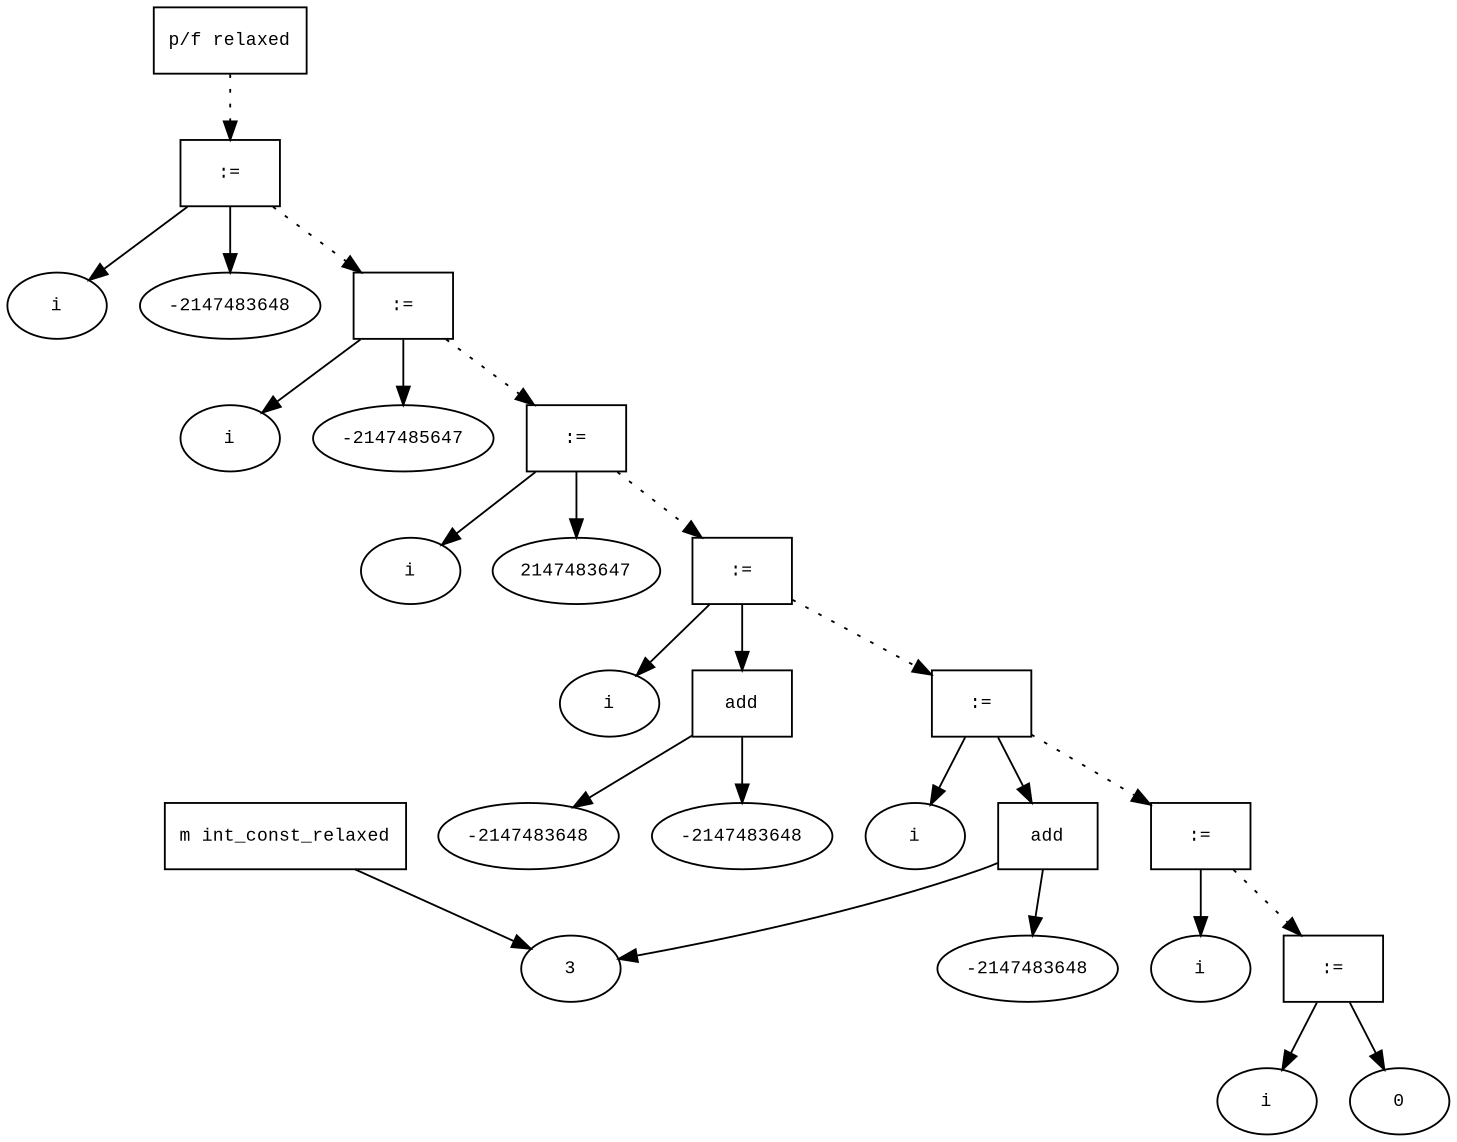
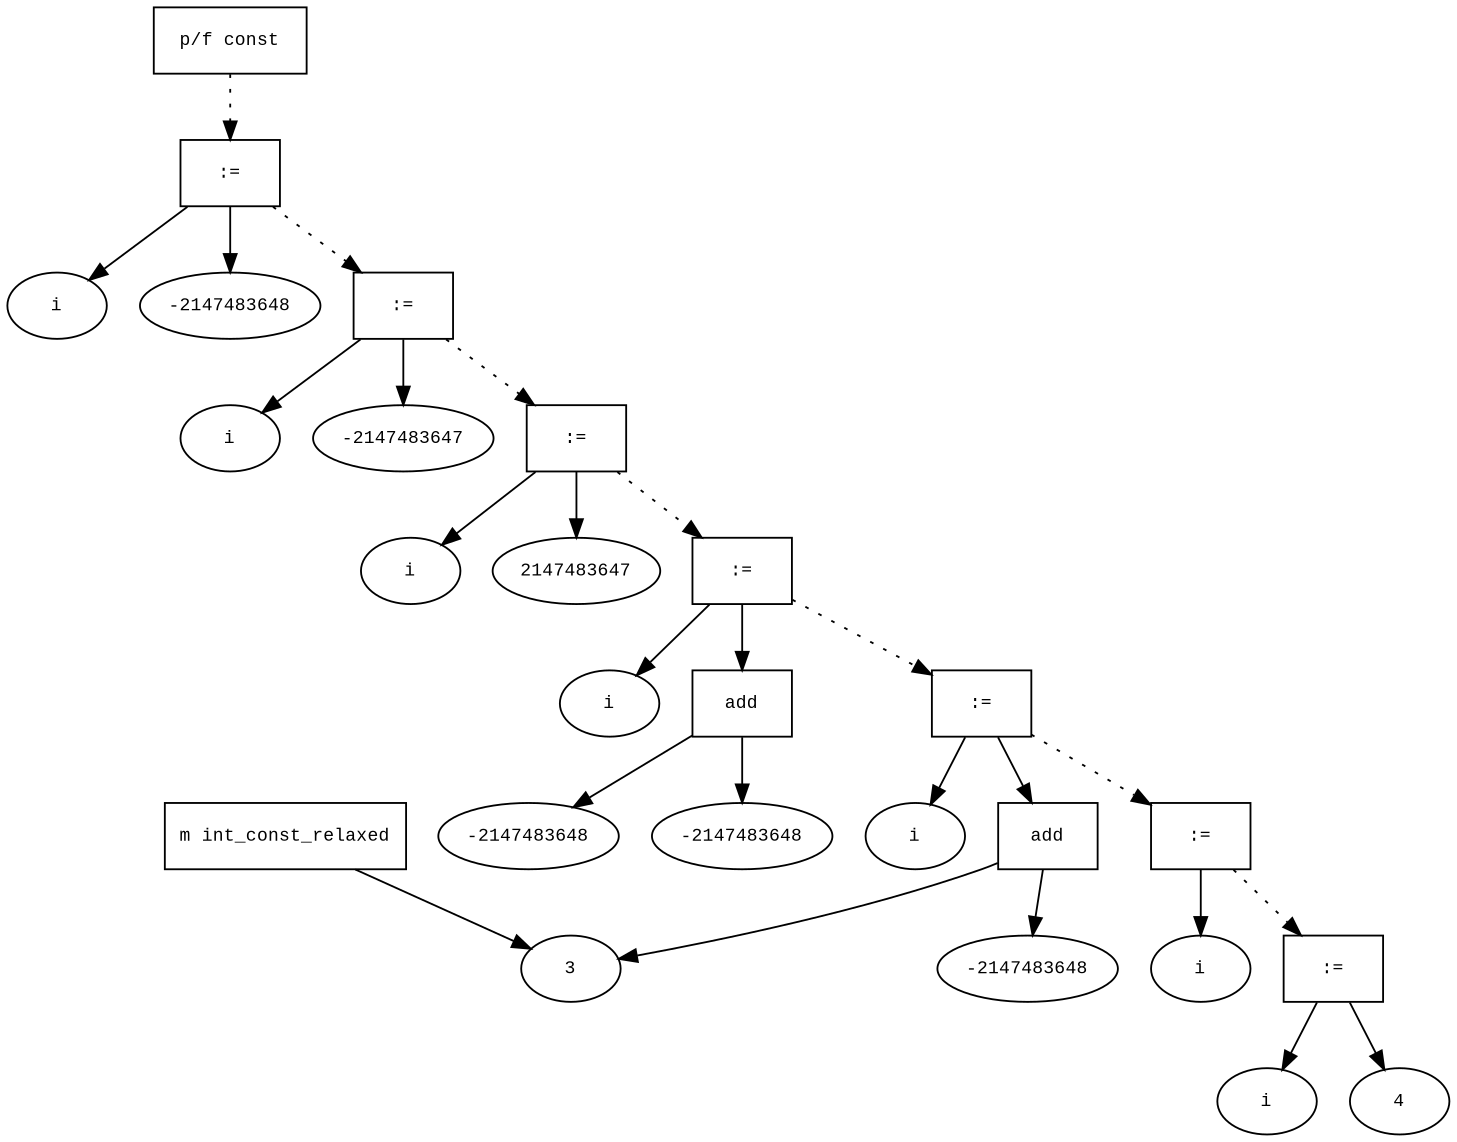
  digraph {
    fontname="Times New Roman"
    fontsize=10
    node [fontname="Courier New" fontsize=10 shape=ellipse]
    edge [fontname="Times New Roman" fontsize=10]
    n1 [label="m int_const_relaxed" shape=box]
    n2 [label=3]
-   n3 [label="p/f relaxed" shape=box]
+   n3 [label="p/f const" shape=box]
    n4 [label=":=" shape=box]
    n5 [label=i]
    n6 [label=-2147483648]
    n7 [label=":=" shape=box]
    n8 [label=i]
-   n9 [label=-2147485647]
+   n9 [label=-2147483647]
    n10 [label=":=" shape=box]
    n11 [label=i]
    n12 [label=2147483647]
    n13 [label=":=" shape=box]
    n14 [label=i]
    n15 [label=add shape=box]
    n16 [label=":=" shape=box]
    n17 [label=-2147483648]
    n18 [label=-2147483648]
    n19 [label=i]
    n20 [label=add shape=box]
    n21 [label=":=" shape=box]
    n22 [label=-2147483648]
    n23 [label=i]
    n24 [label=":=" shape=box]
    n25 [label=i]
-   n26 [label=0]
+   n26 [label=4]
    n1 -> n2
    n3 -> n4 [style=dotted]
    n4 -> n5
    n4 -> n6
    n4 -> n7 [style=dotted]
    n7 -> n8
    n7 -> n9
    n7 -> n10 [style=dotted]
    n10 -> n11
    n10 -> n12
    n10 -> n13 [style=dotted]
    n13 -> n14
    n13 -> n15
    n13 -> n16 [style=dotted]
    n15 -> n17
    n15 -> n18
    n16 -> n19
    n16 -> n20
    n16 -> n21 [style=dotted]
    n20 -> n2
    n20 -> n22
    n21 -> n23
    n21 -> n24 [style=dotted]
    n24 -> n25
    n24 -> n26
  }
